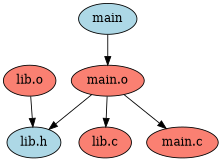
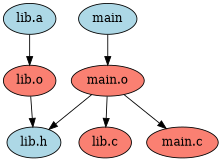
  digraph {
    node [fillcolor=salmon style=filled]
+   n1 [fillcolor=lightblue label="lib.a"]
    n2 [label="lib.o"]
    n3 [fillcolor=lightblue label="lib.h"]
    n4 [label="lib.c"]
    n5 [label="main.o"]
    n6 [label="main.c"]
    main [fillcolor=lightblue]
+   n1 -> n2
    n2 -> n3
    n5 -> n3
    n5 -> n4
    n5 -> n6
    main -> n5
  }
